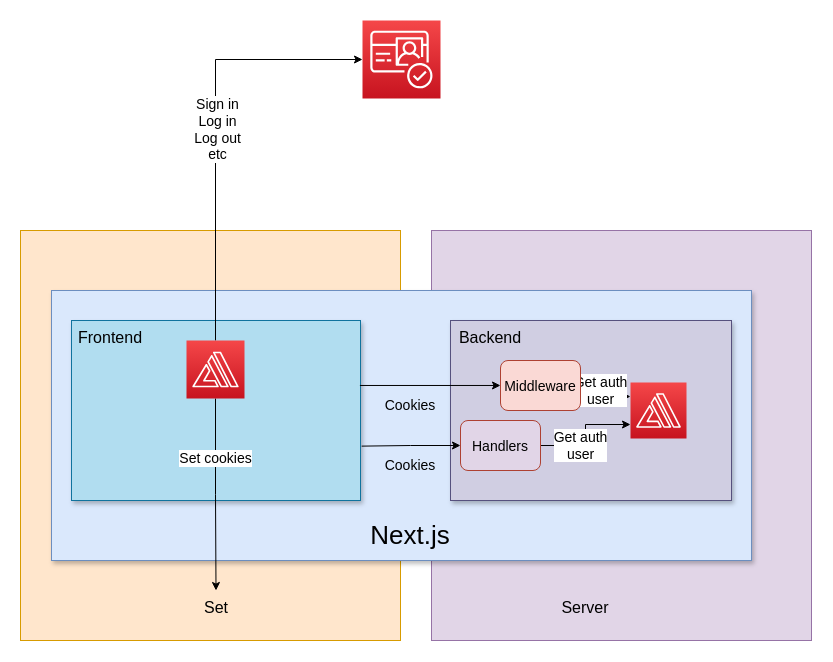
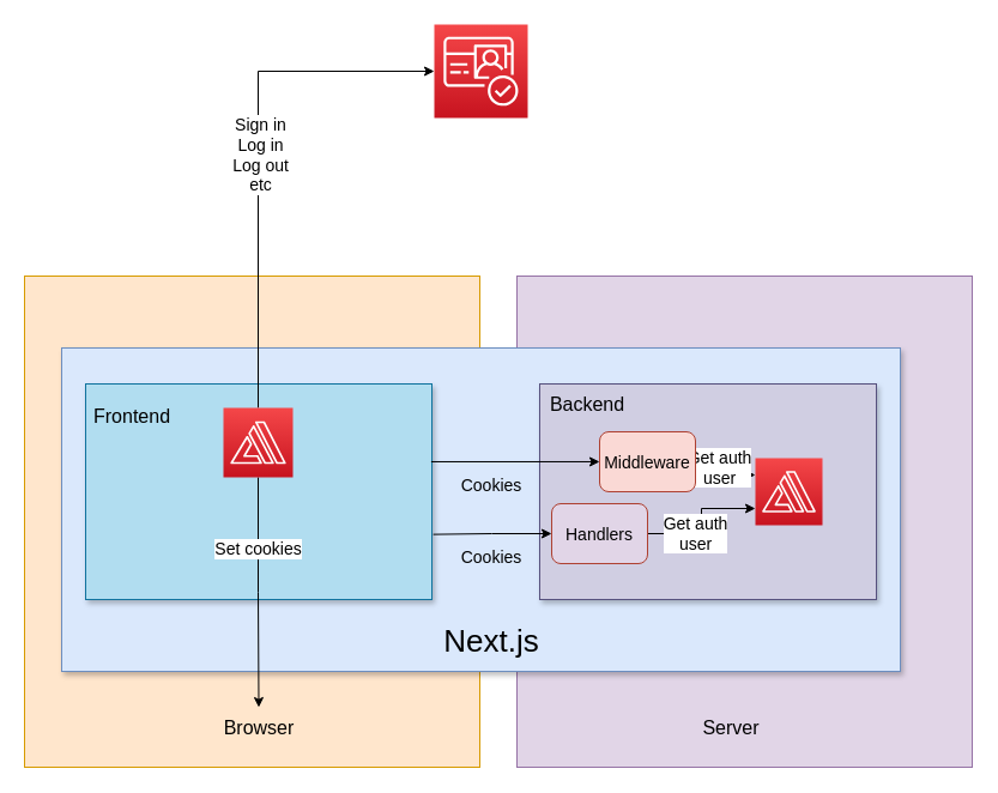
  <mxCell id="0" />
  <mxCell id="1" parent="0" />
  <mxCell id="2" value="" style="rounded=0;whiteSpace=wrap;html=1;fontSize=14;fillColor=#e1d5e7;strokeColor=#9673a6;" parent="1" vertex="1"><mxGeometry x="431" y="230" width="380" height="410" as="geometry" /></mxCell>
  <mxCell id="3" value="" style="rounded=0;whiteSpace=wrap;html=1;fontSize=14;fillColor=#ffe6cc;strokeColor=#d79b00;" parent="1" vertex="1"><mxGeometry x="20" y="230" width="380" height="410" as="geometry" /></mxCell>
  <mxCell id="4" value="" style="rounded=0;whiteSpace=wrap;html=1;fillColor=#dae8fc;strokeColor=#6c8ebf;shadow=1;" parent="1" vertex="1"><mxGeometry x="51" y="290" width="700" height="270" as="geometry" /></mxCell>
  <mxCell id="5" value="" style="rounded=0;whiteSpace=wrap;html=1;fontSize=24;fillColor=#b1ddf0;strokeColor=#10739e;shadow=1;" parent="1" vertex="1"><mxGeometry x="71" y="320" width="289" height="180" as="geometry" /></mxCell>
  <mxCell id="6" value="" style="rounded=0;whiteSpace=wrap;html=1;fontSize=24;fillColor=#d0cee2;strokeColor=#56517e;shadow=1;" parent="1" vertex="1"><mxGeometry x="450" y="320" width="281" height="180" as="geometry" /></mxCell>
  <mxCell id="7" value="&lt;font style=&quot;font-size: 16px;&quot;&gt;Backend&lt;/font&gt;" style="text;html=1;strokeColor=none;fillColor=none;align=center;verticalAlign=middle;whiteSpace=wrap;rounded=0;fontSize=24;" parent="1" vertex="1"><mxGeometry x="460" y="320" width="60" height="30" as="geometry" /></mxCell>
- <mxCell id="8" value="&lt;font style=&quot;font-size: 16px;&quot;&gt;Frontend&lt;/font&gt;" style="text;html=1;strokeColor=none;fillColor=none;align=center;verticalAlign=middle;whiteSpace=wrap;rounded=0;fontSize=24;" parent="1" vertex="1"><mxGeometry x="80" y="320" width="60" height="30" as="geometry" /></mxCell>
+ <mxCell id="8" value="&lt;font style=&quot;font-size: 16px;&quot;&gt;Frontend&lt;/font&gt;" style="text;html=1;strokeColor=none;fillColor=none;align=center;verticalAlign=middle;whiteSpace=wrap;rounded=0;fontSize=24;" parent="1" vertex="1"><mxGeometry x="80" y="330" width="60" height="30" as="geometry" /></mxCell>
  <mxCell id="9" value="" style="sketch=0;points=[[0,0,0],[0.25,0,0],[0.5,0,0],[0.75,0,0],[1,0,0],[0,1,0],[0.25,1,0],[0.5,1,0],[0.75,1,0],[1,1,0],[0,0.25,0],[0,0.5,0],[0,0.75,0],[1,0.25,0],[1,0.5,0],[1,0.75,0]];outlineConnect=0;fontColor=#232F3E;gradientColor=#F54749;gradientDirection=north;fillColor=#C7131F;strokeColor=#ffffff;dashed=0;verticalLabelPosition=bottom;verticalAlign=top;align=center;html=1;fontSize=12;fontStyle=0;aspect=fixed;shape=mxgraph.aws4.resourceIcon;resIcon=mxgraph.aws4.cognito;" parent="1" vertex="1"><mxGeometry x="362" y="20" width="78" height="78" as="geometry" /></mxCell>
  <mxCell id="10" style="edgeStyle=orthogonalEdgeStyle;html=1;entryX=0;entryY=0.5;entryDx=0;entryDy=0;entryPerimeter=0;fontSize=16;rounded=0;exitX=0.5;exitY=0;exitDx=0;exitDy=0;exitPerimeter=0;" parent="1" source="14" target="9" edge="1"><mxGeometry relative="1" as="geometry" /></mxCell>
  <mxCell id="11" value="Sign in&lt;br&gt;Log in&lt;br&gt;Log out&lt;br&gt;etc" style="edgeLabel;html=1;align=center;verticalAlign=middle;resizable=0;points=[];fontSize=14;" parent="10" vertex="1" connectable="0"><mxGeometry x="-0.008" y="-1" relative="1" as="geometry"><mxPoint as="offset" /></mxGeometry></mxCell>
  <mxCell id="12" style="edgeStyle=orthogonalEdgeStyle;rounded=0;html=1;entryX=0.5;entryY=0;entryDx=0;entryDy=0;fontSize=14;startArrow=none;startFill=0;endArrow=classic;endFill=1;" parent="1" source="14" target="20" edge="1"><mxGeometry relative="1" as="geometry" /></mxCell>
  <mxCell id="13" value="Set cookies" style="edgeLabel;html=1;align=center;verticalAlign=middle;resizable=0;points=[];fontSize=14;" parent="12" vertex="1" connectable="0"><mxGeometry x="-0.392" y="-1" relative="1" as="geometry"><mxPoint as="offset" /></mxGeometry></mxCell>
  <mxCell id="14" value="" style="sketch=0;points=[[0,0,0],[0.25,0,0],[0.5,0,0],[0.75,0,0],[1,0,0],[0,1,0],[0.25,1,0],[0.5,1,0],[0.75,1,0],[1,1,0],[0,0.25,0],[0,0.5,0],[0,0.75,0],[1,0.25,0],[1,0.5,0],[1,0.75,0]];outlineConnect=0;fontColor=#232F3E;gradientColor=#F54749;gradientDirection=north;fillColor=#C7131F;strokeColor=#ffffff;dashed=0;verticalLabelPosition=bottom;verticalAlign=top;align=center;html=1;fontSize=12;fontStyle=0;aspect=fixed;shape=mxgraph.aws4.resourceIcon;resIcon=mxgraph.aws4.amplify;" parent="1" vertex="1"><mxGeometry x="186" y="340" width="58" height="58" as="geometry" /></mxCell>
  <mxCell id="15" value="" style="sketch=0;points=[[0,0,0],[0.25,0,0],[0.5,0,0],[0.75,0,0],[1,0,0],[0,1,0],[0.25,1,0],[0.5,1,0],[0.75,1,0],[1,1,0],[0,0.25,0],[0,0.5,0],[0,0.75,0],[1,0.25,0],[1,0.5,0],[1,0.75,0]];outlineConnect=0;fontColor=#232F3E;gradientColor=#F54749;gradientDirection=north;fillColor=#C7131F;strokeColor=#ffffff;dashed=0;verticalLabelPosition=bottom;verticalAlign=top;align=center;html=1;fontSize=12;fontStyle=0;aspect=fixed;shape=mxgraph.aws4.resourceIcon;resIcon=mxgraph.aws4.amplify;" parent="1" vertex="1"><mxGeometry x="630" y="382" width="56" height="56" as="geometry" /></mxCell>
  <mxCell id="16" style="edgeStyle=orthogonalEdgeStyle;rounded=0;html=1;entryX=0.998;entryY=0.361;entryDx=0;entryDy=0;entryPerimeter=0;fontSize=14;startArrow=classic;startFill=1;endArrow=none;endFill=0;" parent="1" source="18" target="5" edge="1"><mxGeometry relative="1" as="geometry" /></mxCell>
  <mxCell id="17" value="Get auth&lt;br&gt;user" style="edgeStyle=orthogonalEdgeStyle;rounded=0;html=1;entryX=0;entryY=0.25;entryDx=0;entryDy=0;entryPerimeter=0;fontSize=14;startArrow=none;startFill=0;endArrow=classic;endFill=1;" parent="1" source="18" target="15" edge="1"><mxGeometry x="-0.01" y="-5" relative="1" as="geometry"><mxPoint as="offset" /></mxGeometry></mxCell>
  <mxCell id="18" value="&lt;font style=&quot;font-size: 14px;&quot;&gt;Middleware&lt;/font&gt;" style="rounded=1;whiteSpace=wrap;html=1;fontSize=16;fillColor=#fad9d5;strokeColor=#ae4132;" parent="1" vertex="1"><mxGeometry x="500" y="360" width="80" height="50" as="geometry" /></mxCell>
  <mxCell id="19" value="Cookies" style="text;html=1;strokeColor=none;fillColor=none;align=center;verticalAlign=middle;whiteSpace=wrap;rounded=0;fontSize=14;" parent="1" vertex="1"><mxGeometry x="380" y="390" width="60" height="30" as="geometry" /></mxCell>
- <mxCell id="20" value="&lt;font style=&quot;font-size: 16px;&quot;&gt;Set&lt;/font&gt;" style="text;html=1;strokeColor=none;fillColor=none;align=center;verticalAlign=middle;whiteSpace=wrap;rounded=0;fontSize=24;" parent="1" vertex="1"><mxGeometry x="185.5" y="590" width="60" height="30" as="geometry" /></mxCell>
- <mxCell id="21" value="&lt;font style=&quot;font-size: 16px;&quot;&gt;Server&lt;/font&gt;" style="text;html=1;strokeColor=none;fillColor=none;align=center;verticalAlign=middle;whiteSpace=wrap;rounded=0;fontSize=24;" parent="1" vertex="1"><mxGeometry x="555" y="590" width="60" height="30" as="geometry" /></mxCell>
+ <mxCell id="20" value="&lt;font style=&quot;font-size: 16px;&quot;&gt;Browser&lt;/font&gt;" style="text;html=1;strokeColor=none;fillColor=none;align=center;verticalAlign=middle;whiteSpace=wrap;rounded=0;fontSize=24;" parent="1" vertex="1"><mxGeometry x="185.5" y="590" width="60" height="30" as="geometry" /></mxCell>
+ <mxCell id="21" value="&lt;font style=&quot;font-size: 16px;&quot;&gt;Server&lt;/font&gt;" style="text;html=1;strokeColor=none;fillColor=none;align=center;verticalAlign=middle;whiteSpace=wrap;rounded=0;fontSize=24;" parent="1" vertex="1"><mxGeometry x="580" y="590" width="60" height="30" as="geometry" /></mxCell>
  <mxCell id="22" style="edgeStyle=orthogonalEdgeStyle;rounded=0;html=1;fontSize=14;startArrow=classic;startFill=1;endArrow=none;endFill=0;entryX=1.004;entryY=0.698;entryDx=0;entryDy=0;entryPerimeter=0;" parent="1" source="24" target="5" edge="1"><mxGeometry relative="1" as="geometry"><mxPoint x="360" y="444" as="targetPoint" /></mxGeometry></mxCell>
  <mxCell id="23" value="Get auth&lt;br&gt;user" style="edgeStyle=orthogonalEdgeStyle;rounded=0;html=1;entryX=0;entryY=0.75;entryDx=0;entryDy=0;entryPerimeter=0;fontSize=14;startArrow=none;startFill=0;endArrow=classic;endFill=1;" parent="1" source="24" target="15" edge="1"><mxGeometry x="-0.279" relative="1" as="geometry"><mxPoint as="offset" /></mxGeometry></mxCell>
  <mxCell id="24" value="&lt;span style=&quot;font-size: 14px;&quot;&gt;Handlers&lt;/span&gt;" style="rounded=1;whiteSpace=wrap;html=1;fontSize=16;fillColor=#e1d5e7;strokeColor=#ae4132;" parent="1" vertex="1"><mxGeometry x="460" y="420" width="80" height="50" as="geometry" /></mxCell>
  <mxCell id="25" value="Cookies" style="text;html=1;strokeColor=none;fillColor=none;align=center;verticalAlign=middle;whiteSpace=wrap;rounded=0;fontSize=14;" parent="1" vertex="1"><mxGeometry x="380" y="450" width="60" height="30" as="geometry" /></mxCell>
  <mxCell id="26" value="&lt;font style=&quot;font-size: 26px;&quot;&gt;Next.js&lt;/font&gt;" style="text;html=1;strokeColor=none;fillColor=none;align=center;verticalAlign=middle;whiteSpace=wrap;rounded=0;fontSize=14;" parent="1" vertex="1"><mxGeometry x="380" y="520" width="60" height="30" as="geometry" /></mxCell>
